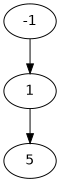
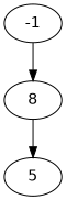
  digraph {
    fontname="DejaVu Sans"
    node [fontname="DejaVu Sans"]
    edge [fontname="DejaVu Sans" heightLimit=3 secondaryType=none village=Stuttgart weight=10]
    n1 [label=5]
-   1
+   1 [label=8]
    -1
    1 -> n1 [primaryType=sideStreet]
    -1 -> 1 [primaryType=mainStreet]
  }
